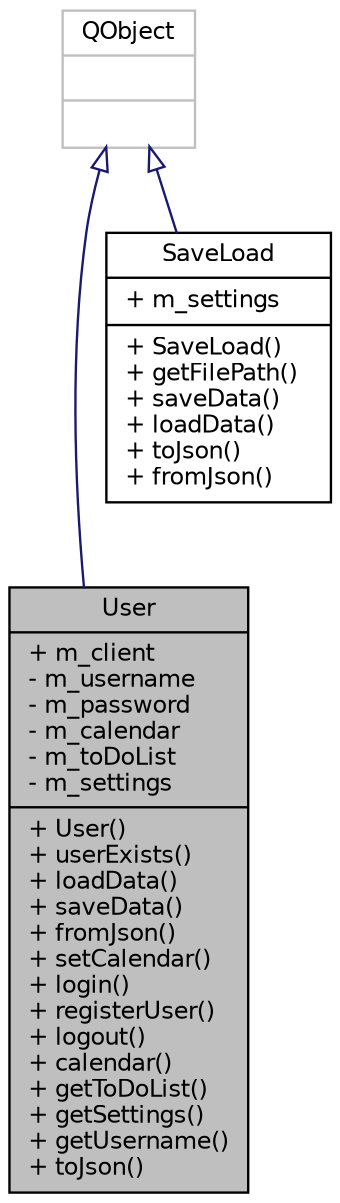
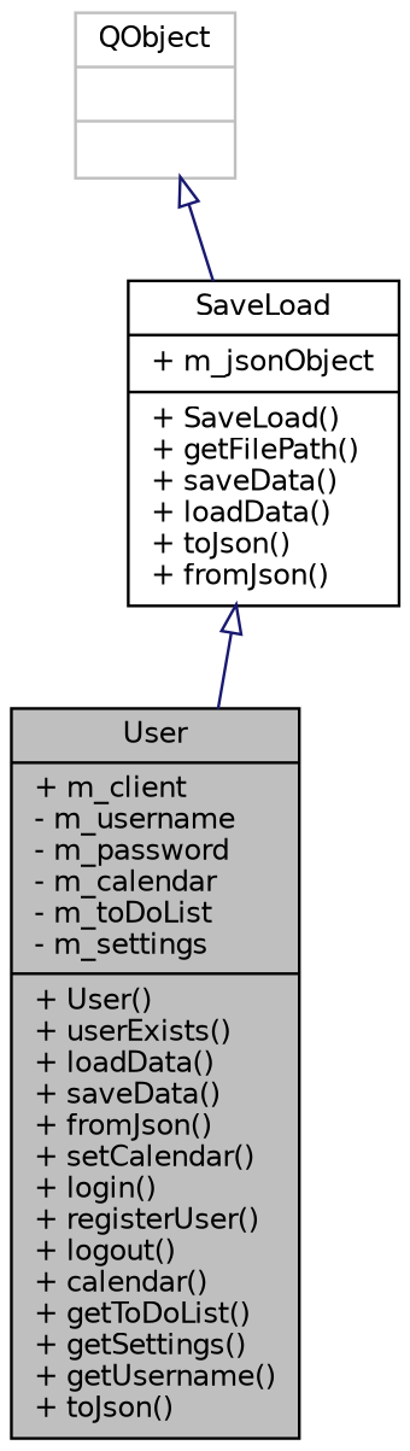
  digraph {
    node [color=black fillcolor=white fontname=Helvetica fontsize=10 shape=record style=filled]
    edge [arrowtail=onormal color=midnightblue dir=back fontname=Helvetica fontsize=10 labelfontname=Helvetica labelfontsize=10 style=solid]
    n1 [fillcolor=grey75 fontcolor=black height=0.2 label="{User\n|+ m_client\l- m_username\l- m_password\l- m_calendar\l- m_toDoList\l- m_settings\l|+ User()\l+ userExists()\l+ loadData()\l+ saveData()\l+ fromJson()\l+ setCalendar()\l+ login()\l+ registerUser()\l+ logout()\l+ calendar()\l+ getToDoList()\l+ getSettings()\l+ getUsername()\l+ toJson()\l}" width=0.4]
-   n2 [height=0.2 label="{SaveLoad\n|+ m_settings\l|+ SaveLoad()\l+ getFilePath()\l+ saveData()\l+ loadData()\l+ toJson()\l+ fromJson()\l}" width=0.4]
+   n2 [height=0.2 label="{SaveLoad\n|+ m_jsonObject\l|+ SaveLoad()\l+ getFilePath()\l+ saveData()\l+ loadData()\l+ toJson()\l+ fromJson()\l}" width=0.4]
    n3 [color=grey75 height=0.2 label="{QObject\n||}" width=0.4]
-   n3 -> n1
+   n2 -> n1
    n3 -> n2
  }
